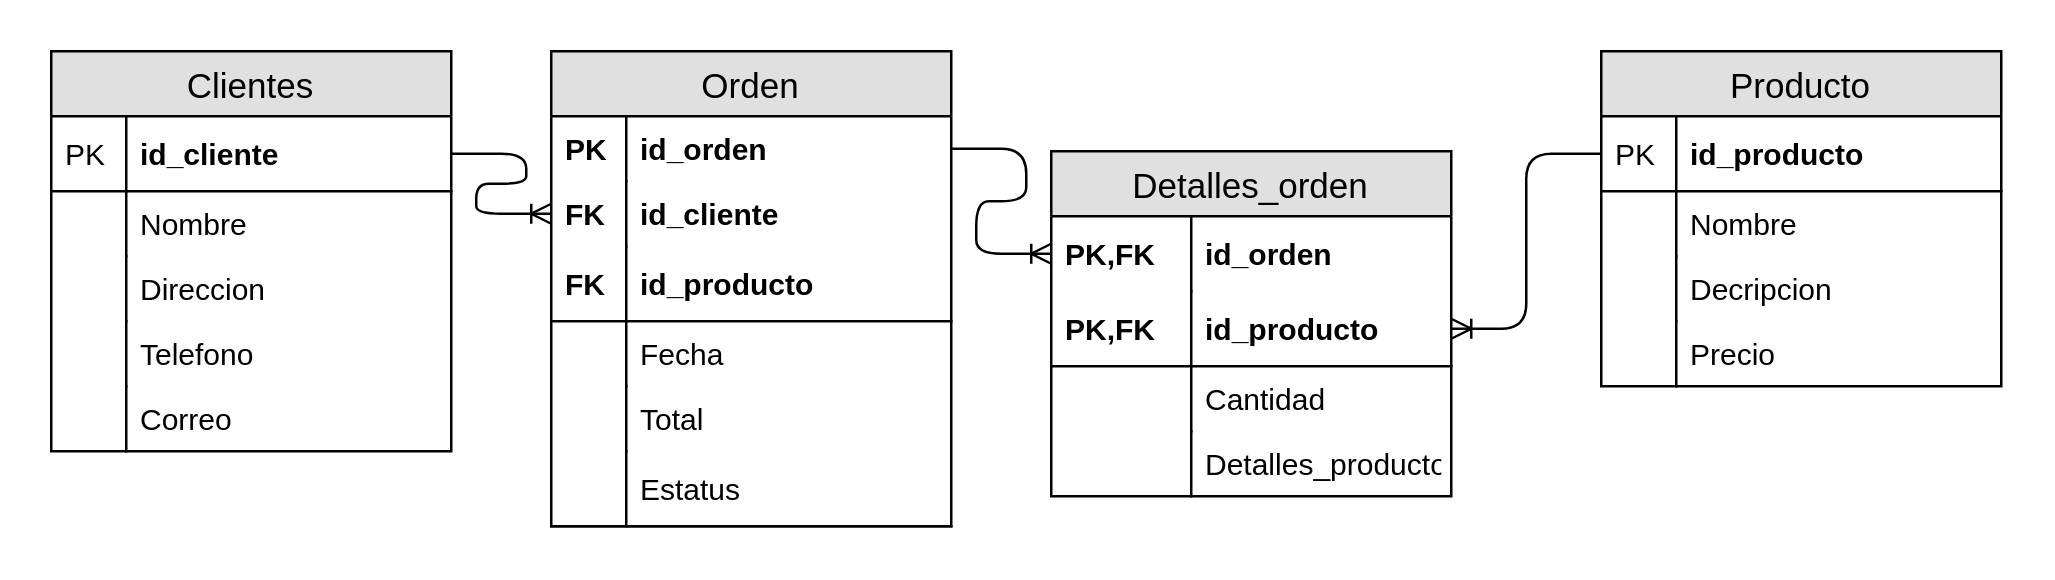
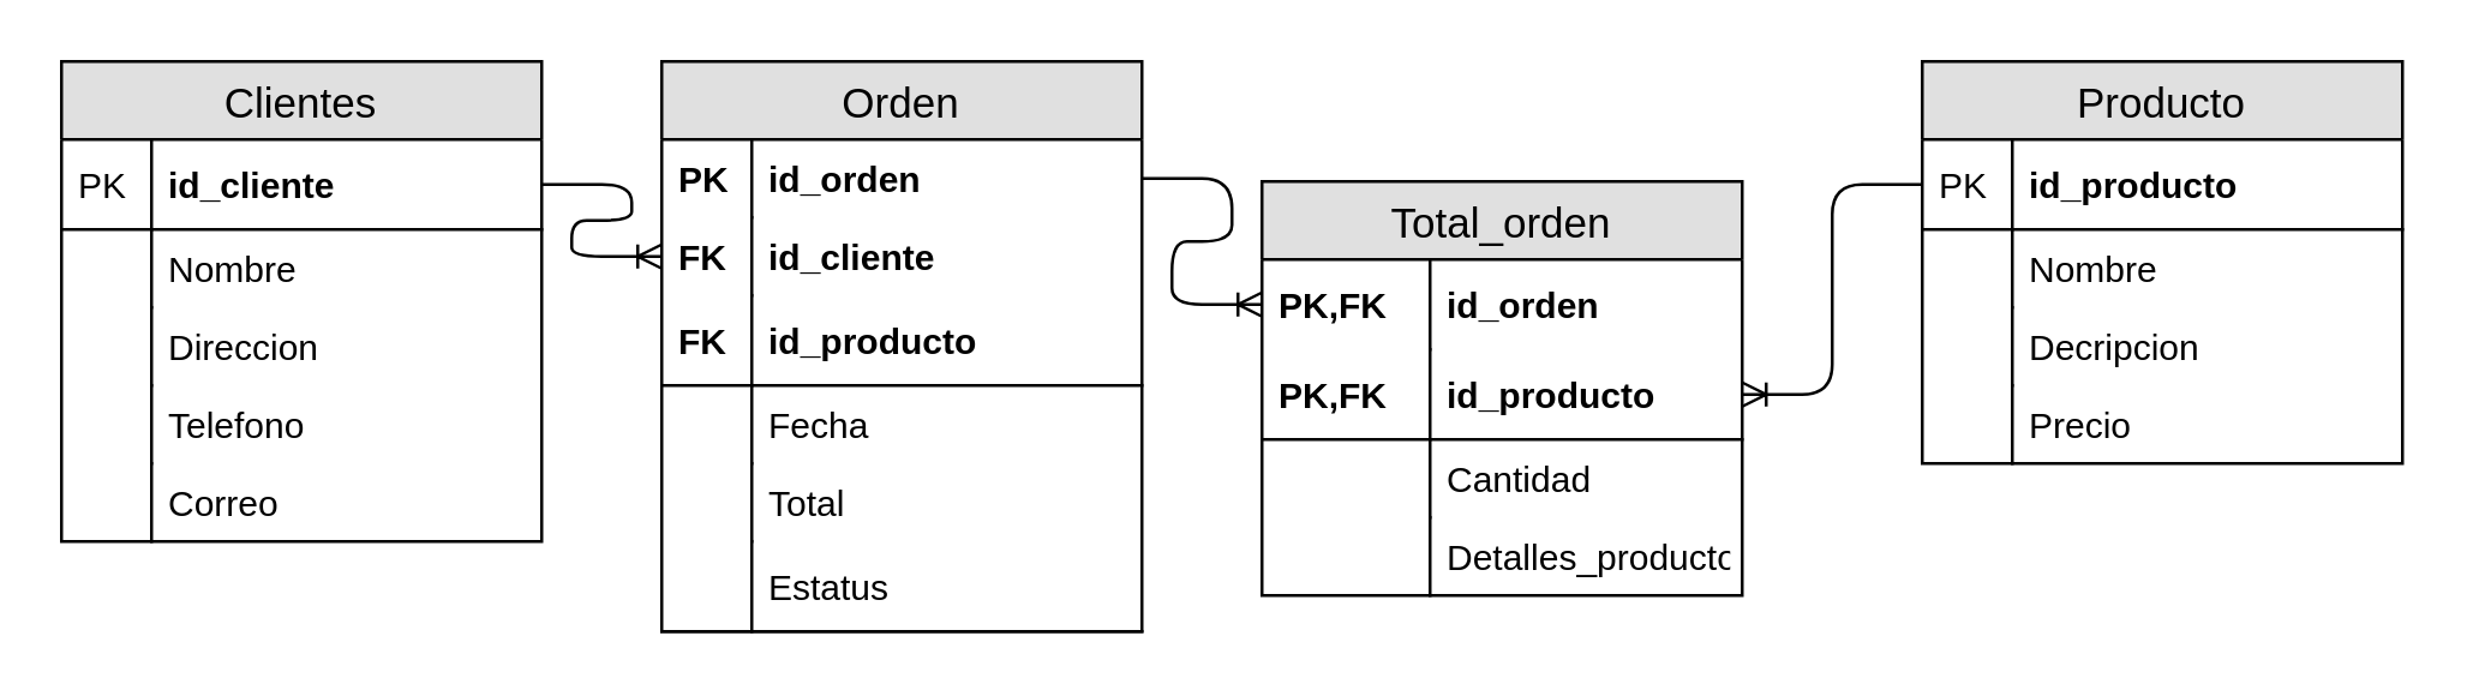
  <mxCell id="0" />
  <mxCell id="1" parent="0" />
  <mxCell id="2" value="Clientes" style="swimlane;fontStyle=0;childLayout=stackLayout;horizontal=1;startSize=26;fillColor=#e0e0e0;horizontalStack=0;resizeParent=1;resizeParentMax=0;resizeLast=0;collapsible=1;marginBottom=0;swimlaneFillColor=#ffffff;align=center;fontSize=14;" parent="1" vertex="1"><mxGeometry x="20" y="20" width="160" height="160" as="geometry" /></mxCell>
  <mxCell id="3" value="id_cliente" style="shape=partialRectangle;top=0;left=0;right=0;bottom=1;align=left;verticalAlign=middle;fillColor=none;spacingLeft=34;spacingRight=4;overflow=hidden;rotatable=0;points=[[0,0.5],[1,0.5]];portConstraint=eastwest;dropTarget=0;fontStyle=1;fontSize=12;" parent="2" vertex="1"><mxGeometry y="26" width="160" height="30" as="geometry" /></mxCell>
  <mxCell id="4" value="PK" style="shape=partialRectangle;top=0;left=0;bottom=0;fillColor=none;align=left;verticalAlign=middle;spacingLeft=4;spacingRight=4;overflow=hidden;rotatable=0;points=[];portConstraint=eastwest;part=1;fontSize=12;" parent="3" vertex="1" connectable="0"><mxGeometry width="30" height="30" as="geometry" /></mxCell>
  <mxCell id="5" value="Nombre" style="shape=partialRectangle;top=0;left=0;right=0;bottom=0;align=left;verticalAlign=top;fillColor=none;spacingLeft=34;spacingRight=4;overflow=hidden;rotatable=0;points=[[0,0.5],[1,0.5]];portConstraint=eastwest;dropTarget=0;fontSize=12;" parent="2" vertex="1"><mxGeometry y="56" width="160" height="26" as="geometry" /></mxCell>
  <mxCell id="6" value="" style="shape=partialRectangle;top=0;left=0;bottom=0;fillColor=none;align=left;verticalAlign=top;spacingLeft=4;spacingRight=4;overflow=hidden;rotatable=0;points=[];portConstraint=eastwest;part=1;fontSize=12;" parent="5" vertex="1" connectable="0"><mxGeometry width="30" height="26" as="geometry" /></mxCell>
  <mxCell id="7" value="Direccion" style="shape=partialRectangle;top=0;left=0;right=0;bottom=0;align=left;verticalAlign=top;fillColor=none;spacingLeft=34;spacingRight=4;overflow=hidden;rotatable=0;points=[[0,0.5],[1,0.5]];portConstraint=eastwest;dropTarget=0;fontSize=12;" parent="2" vertex="1"><mxGeometry y="82" width="160" height="26" as="geometry" /></mxCell>
  <mxCell id="8" value="" style="shape=partialRectangle;top=0;left=0;bottom=0;fillColor=none;align=left;verticalAlign=top;spacingLeft=4;spacingRight=4;overflow=hidden;rotatable=0;points=[];portConstraint=eastwest;part=1;fontSize=12;" parent="7" vertex="1" connectable="0"><mxGeometry width="30" height="26" as="geometry" /></mxCell>
  <mxCell id="9" value="Telefono" style="shape=partialRectangle;top=0;left=0;right=0;bottom=0;align=left;verticalAlign=top;fillColor=none;spacingLeft=34;spacingRight=4;overflow=hidden;rotatable=0;points=[[0,0.5],[1,0.5]];portConstraint=eastwest;dropTarget=0;fontSize=12;" parent="2" vertex="1"><mxGeometry y="108" width="160" height="26" as="geometry" /></mxCell>
  <mxCell id="10" value="" style="shape=partialRectangle;top=0;left=0;bottom=0;fillColor=none;align=left;verticalAlign=top;spacingLeft=4;spacingRight=4;overflow=hidden;rotatable=0;points=[];portConstraint=eastwest;part=1;fontSize=12;" parent="9" vertex="1" connectable="0"><mxGeometry width="30" height="26" as="geometry" /></mxCell>
  <mxCell id="11" value="Correo" style="shape=partialRectangle;top=0;left=0;right=0;bottom=0;align=left;verticalAlign=top;fillColor=none;spacingLeft=34;spacingRight=4;overflow=hidden;rotatable=0;points=[[0,0.5],[1,0.5]];portConstraint=eastwest;dropTarget=0;fontSize=12;" parent="2" vertex="1"><mxGeometry y="134" width="160" height="26" as="geometry" /></mxCell>
  <mxCell id="12" value="" style="shape=partialRectangle;top=0;left=0;bottom=0;fillColor=none;align=left;verticalAlign=top;spacingLeft=4;spacingRight=4;overflow=hidden;rotatable=0;points=[];portConstraint=eastwest;part=1;fontSize=12;" parent="11" vertex="1" connectable="0"><mxGeometry width="30" height="26" as="geometry" /></mxCell>
  <mxCell id="13" value="Orden" style="swimlane;fontStyle=0;childLayout=stackLayout;horizontal=1;startSize=26;fillColor=#e0e0e0;horizontalStack=0;resizeParent=1;resizeParentMax=0;resizeLast=0;collapsible=1;marginBottom=0;swimlaneFillColor=#ffffff;align=center;fontSize=14;" parent="1" vertex="1"><mxGeometry x="220" y="20" width="160" height="190" as="geometry" /></mxCell>
  <mxCell id="14" value="id_orden" style="shape=partialRectangle;top=0;left=0;right=0;bottom=0;align=left;verticalAlign=top;fillColor=none;spacingLeft=34;spacingRight=4;overflow=hidden;rotatable=0;points=[[0,0.5],[1,0.5]];portConstraint=eastwest;dropTarget=0;fontSize=12;fontStyle=1" parent="13" vertex="1"><mxGeometry y="26" width="160" height="26" as="geometry" /></mxCell>
  <mxCell id="15" value="PK" style="shape=partialRectangle;top=0;left=0;bottom=0;fillColor=none;align=left;verticalAlign=top;spacingLeft=4;spacingRight=4;overflow=hidden;rotatable=0;points=[];portConstraint=eastwest;part=1;fontSize=12;fontStyle=1" parent="14" vertex="1" connectable="0"><mxGeometry width="30" height="26" as="geometry" /></mxCell>
  <mxCell id="16" value="id_cliente" style="shape=partialRectangle;top=0;left=0;right=0;bottom=0;align=left;verticalAlign=top;fillColor=none;spacingLeft=34;spacingRight=4;overflow=hidden;rotatable=0;points=[[0,0.5],[1,0.5]];portConstraint=eastwest;dropTarget=0;fontSize=12;fontStyle=1" parent="13" vertex="1"><mxGeometry y="52" width="160" height="26" as="geometry" /></mxCell>
  <mxCell id="17" value="FK" style="shape=partialRectangle;top=0;left=0;bottom=0;fillColor=none;align=left;verticalAlign=top;spacingLeft=4;spacingRight=4;overflow=hidden;rotatable=0;points=[];portConstraint=eastwest;part=1;fontSize=12;fontStyle=1" parent="16" vertex="1" connectable="0"><mxGeometry width="30" height="26" as="geometry" /></mxCell>
  <mxCell id="18" value="id_producto" style="shape=partialRectangle;top=0;left=0;right=0;bottom=1;align=left;verticalAlign=middle;fillColor=none;spacingLeft=34;spacingRight=4;overflow=hidden;rotatable=0;points=[[0,0.5],[1,0.5]];portConstraint=eastwest;dropTarget=0;fontStyle=1;fontSize=12;" parent="13" vertex="1"><mxGeometry y="78" width="160" height="30" as="geometry" /></mxCell>
  <mxCell id="19" value="FK" style="shape=partialRectangle;top=0;left=0;bottom=0;fillColor=none;align=left;verticalAlign=middle;spacingLeft=4;spacingRight=4;overflow=hidden;rotatable=0;points=[];portConstraint=eastwest;part=1;fontSize=12;fontStyle=1" parent="18" vertex="1" connectable="0"><mxGeometry width="30" height="30" as="geometry" /></mxCell>
  <mxCell id="20" value="Fecha" style="shape=partialRectangle;top=0;left=0;right=0;bottom=0;align=left;verticalAlign=top;fillColor=none;spacingLeft=34;spacingRight=4;overflow=hidden;rotatable=0;points=[[0,0.5],[1,0.5]];portConstraint=eastwest;dropTarget=0;fontSize=12;" parent="13" vertex="1"><mxGeometry y="108" width="160" height="26" as="geometry" /></mxCell>
  <mxCell id="21" value="" style="shape=partialRectangle;top=0;left=0;bottom=0;fillColor=none;align=left;verticalAlign=top;spacingLeft=4;spacingRight=4;overflow=hidden;rotatable=0;points=[];portConstraint=eastwest;part=1;fontSize=12;" parent="20" vertex="1" connectable="0"><mxGeometry width="30" height="26" as="geometry" /></mxCell>
  <mxCell id="22" value="Total" style="shape=partialRectangle;top=0;left=0;right=0;bottom=0;align=left;verticalAlign=top;fillColor=none;spacingLeft=34;spacingRight=4;overflow=hidden;rotatable=0;points=[[0,0.5],[1,0.5]];portConstraint=eastwest;dropTarget=0;fontSize=12;" parent="13" vertex="1"><mxGeometry y="134" width="160" height="26" as="geometry" /></mxCell>
  <mxCell id="23" value="" style="shape=partialRectangle;top=0;left=0;bottom=0;fillColor=none;align=left;verticalAlign=top;spacingLeft=4;spacingRight=4;overflow=hidden;rotatable=0;points=[];portConstraint=eastwest;part=1;fontSize=12;" parent="22" vertex="1" connectable="0"><mxGeometry width="30" height="26" as="geometry" /></mxCell>
  <mxCell id="24" value="Estatus" style="shape=partialRectangle;top=0;left=0;right=0;bottom=1;align=left;verticalAlign=middle;fillColor=none;spacingLeft=34;spacingRight=4;overflow=hidden;rotatable=0;points=[[0,0.5],[1,0.5]];portConstraint=eastwest;dropTarget=0;fontStyle=0;fontSize=12;" parent="13" vertex="1"><mxGeometry y="160" width="160" height="30" as="geometry" /></mxCell>
  <mxCell id="25" value="" style="shape=partialRectangle;top=0;left=0;bottom=0;fillColor=none;align=left;verticalAlign=middle;spacingLeft=4;spacingRight=4;overflow=hidden;rotatable=0;points=[];portConstraint=eastwest;part=1;fontSize=12;fontStyle=1" parent="24" vertex="1" connectable="0"><mxGeometry width="30" height="30" as="geometry" /></mxCell>
  <mxCell id="26" value="Producto" style="swimlane;fontStyle=0;childLayout=stackLayout;horizontal=1;startSize=26;fillColor=#e0e0e0;horizontalStack=0;resizeParent=1;resizeParentMax=0;resizeLast=0;collapsible=1;marginBottom=0;swimlaneFillColor=#ffffff;align=center;fontSize=14;" parent="1" vertex="1"><mxGeometry x="640" y="20" width="160" height="134" as="geometry" /></mxCell>
  <mxCell id="27" value="id_producto" style="shape=partialRectangle;top=0;left=0;right=0;bottom=1;align=left;verticalAlign=middle;fillColor=none;spacingLeft=34;spacingRight=4;overflow=hidden;rotatable=0;points=[[0,0.5],[1,0.5]];portConstraint=eastwest;dropTarget=0;fontStyle=1;fontSize=12;" parent="26" vertex="1"><mxGeometry y="26" width="160" height="30" as="geometry" /></mxCell>
  <mxCell id="28" value="PK" style="shape=partialRectangle;top=0;left=0;bottom=0;fillColor=none;align=left;verticalAlign=middle;spacingLeft=4;spacingRight=4;overflow=hidden;rotatable=0;points=[];portConstraint=eastwest;part=1;fontSize=12;" parent="27" vertex="1" connectable="0"><mxGeometry width="30" height="30" as="geometry" /></mxCell>
  <mxCell id="29" value="Nombre" style="shape=partialRectangle;top=0;left=0;right=0;bottom=0;align=left;verticalAlign=top;fillColor=none;spacingLeft=34;spacingRight=4;overflow=hidden;rotatable=0;points=[[0,0.5],[1,0.5]];portConstraint=eastwest;dropTarget=0;fontSize=12;" parent="26" vertex="1"><mxGeometry y="56" width="160" height="26" as="geometry" /></mxCell>
  <mxCell id="30" value="" style="shape=partialRectangle;top=0;left=0;bottom=0;fillColor=none;align=left;verticalAlign=top;spacingLeft=4;spacingRight=4;overflow=hidden;rotatable=0;points=[];portConstraint=eastwest;part=1;fontSize=12;" parent="29" vertex="1" connectable="0"><mxGeometry width="30" height="26" as="geometry" /></mxCell>
  <mxCell id="31" value="Decripcion" style="shape=partialRectangle;top=0;left=0;right=0;bottom=0;align=left;verticalAlign=top;fillColor=none;spacingLeft=34;spacingRight=4;overflow=hidden;rotatable=0;points=[[0,0.5],[1,0.5]];portConstraint=eastwest;dropTarget=0;fontSize=12;" parent="26" vertex="1"><mxGeometry y="82" width="160" height="26" as="geometry" /></mxCell>
  <mxCell id="32" value="" style="shape=partialRectangle;top=0;left=0;bottom=0;fillColor=none;align=left;verticalAlign=top;spacingLeft=4;spacingRight=4;overflow=hidden;rotatable=0;points=[];portConstraint=eastwest;part=1;fontSize=12;" parent="31" vertex="1" connectable="0"><mxGeometry width="30" height="26" as="geometry" /></mxCell>
  <mxCell id="33" value="Precio" style="shape=partialRectangle;top=0;left=0;right=0;bottom=0;align=left;verticalAlign=top;fillColor=none;spacingLeft=34;spacingRight=4;overflow=hidden;rotatable=0;points=[[0,0.5],[1,0.5]];portConstraint=eastwest;dropTarget=0;fontSize=12;" parent="26" vertex="1"><mxGeometry y="108" width="160" height="26" as="geometry" /></mxCell>
  <mxCell id="34" value="" style="shape=partialRectangle;top=0;left=0;bottom=0;fillColor=none;align=left;verticalAlign=top;spacingLeft=4;spacingRight=4;overflow=hidden;rotatable=0;points=[];portConstraint=eastwest;part=1;fontSize=12;" parent="33" vertex="1" connectable="0"><mxGeometry width="30" height="26" as="geometry" /></mxCell>
- <mxCell id="35" value="Detalles_orden" style="swimlane;fontStyle=0;childLayout=stackLayout;horizontal=1;startSize=26;fillColor=#e0e0e0;horizontalStack=0;resizeParent=1;resizeParentMax=0;resizeLast=0;collapsible=1;marginBottom=0;swimlaneFillColor=#ffffff;align=center;fontSize=14;" parent="1" vertex="1"><mxGeometry x="420" y="60" width="160" height="138" as="geometry" /></mxCell>
+ <mxCell id="35" value="Total_orden" style="swimlane;fontStyle=0;childLayout=stackLayout;horizontal=1;startSize=26;fillColor=#e0e0e0;horizontalStack=0;resizeParent=1;resizeParentMax=0;resizeLast=0;collapsible=1;marginBottom=0;swimlaneFillColor=#ffffff;align=center;fontSize=14;" parent="1" vertex="1"><mxGeometry x="420" y="60" width="160" height="138" as="geometry" /></mxCell>
  <mxCell id="36" value="id_orden" style="shape=partialRectangle;top=0;left=0;right=0;bottom=0;align=left;verticalAlign=middle;fillColor=none;spacingLeft=60;spacingRight=4;overflow=hidden;rotatable=0;points=[[0,0.5],[1,0.5]];portConstraint=eastwest;dropTarget=0;fontStyle=1;fontSize=12;" parent="35" vertex="1"><mxGeometry y="26" width="160" height="30" as="geometry" /></mxCell>
  <mxCell id="37" value="PK,FK" style="shape=partialRectangle;fontStyle=1;top=0;left=0;bottom=0;fillColor=none;align=left;verticalAlign=middle;spacingLeft=4;spacingRight=4;overflow=hidden;rotatable=0;points=[];portConstraint=eastwest;part=1;fontSize=12;" parent="36" vertex="1" connectable="0"><mxGeometry width="56" height="30" as="geometry" /></mxCell>
  <mxCell id="38" value="id_producto" style="shape=partialRectangle;top=0;left=0;right=0;bottom=1;align=left;verticalAlign=middle;fillColor=none;spacingLeft=60;spacingRight=4;overflow=hidden;rotatable=0;points=[[0,0.5],[1,0.5]];portConstraint=eastwest;dropTarget=0;fontStyle=1;fontSize=12;" parent="35" vertex="1"><mxGeometry y="56" width="160" height="30" as="geometry" /></mxCell>
  <mxCell id="39" value="PK,FK" style="shape=partialRectangle;fontStyle=1;top=0;left=0;bottom=0;fillColor=none;align=left;verticalAlign=middle;spacingLeft=4;spacingRight=4;overflow=hidden;rotatable=0;points=[];portConstraint=eastwest;part=1;fontSize=12;" parent="38" vertex="1" connectable="0"><mxGeometry width="56" height="30" as="geometry" /></mxCell>
  <mxCell id="40" value="Cantidad" style="shape=partialRectangle;top=0;left=0;right=0;bottom=0;align=left;verticalAlign=top;fillColor=none;spacingLeft=60;spacingRight=4;overflow=hidden;rotatable=0;points=[[0,0.5],[1,0.5]];portConstraint=eastwest;dropTarget=0;fontSize=12;" parent="35" vertex="1"><mxGeometry y="86" width="160" height="26" as="geometry" /></mxCell>
  <mxCell id="41" value="" style="shape=partialRectangle;top=0;left=0;bottom=0;fillColor=none;align=left;verticalAlign=top;spacingLeft=4;spacingRight=4;overflow=hidden;rotatable=0;points=[];portConstraint=eastwest;part=1;fontSize=12;" parent="40" vertex="1" connectable="0"><mxGeometry width="56" height="26" as="geometry" /></mxCell>
  <mxCell id="42" value="Detalles_productos" style="shape=partialRectangle;top=0;left=0;right=0;bottom=0;align=left;verticalAlign=top;fillColor=none;spacingLeft=60;spacingRight=4;overflow=hidden;rotatable=0;points=[[0,0.5],[1,0.5]];portConstraint=eastwest;dropTarget=0;fontSize=12;" parent="35" vertex="1"><mxGeometry y="112" width="160" height="26" as="geometry" /></mxCell>
  <mxCell id="43" value="" style="shape=partialRectangle;top=0;left=0;bottom=0;fillColor=none;align=left;verticalAlign=top;spacingLeft=4;spacingRight=4;overflow=hidden;rotatable=0;points=[];portConstraint=eastwest;part=1;fontSize=12;" parent="42" vertex="1" connectable="0"><mxGeometry width="56" height="26" as="geometry" /></mxCell>
  <mxCell id="44" value="" style="edgeStyle=entityRelationEdgeStyle;fontSize=12;html=1;endArrow=ERoneToMany;exitX=1;exitY=0.5;exitDx=0;exitDy=0;entryX=0;entryY=0.5;entryDx=0;entryDy=0;" parent="1" source="3" target="16" edge="1"><mxGeometry width="100" height="100" relative="1" as="geometry"><mxPoint x="340" y="220" as="sourcePoint" /><mxPoint x="440" y="120" as="targetPoint" /></mxGeometry></mxCell>
  <mxCell id="45" value="" style="edgeStyle=entityRelationEdgeStyle;fontSize=12;html=1;endArrow=ERoneToMany;exitX=1;exitY=0.5;exitDx=0;exitDy=0;entryX=0;entryY=0.5;entryDx=0;entryDy=0;" parent="1" source="14" target="36" edge="1"><mxGeometry width="100" height="100" relative="1" as="geometry"><mxPoint x="190" y="71" as="sourcePoint" /><mxPoint x="460" y="59" as="targetPoint" /></mxGeometry></mxCell>
  <mxCell id="46" value="" style="edgeStyle=entityRelationEdgeStyle;fontSize=12;html=1;endArrow=ERoneToMany;" parent="1" source="27" target="38" edge="1"><mxGeometry width="100" height="100" relative="1" as="geometry"><mxPoint x="410" y="69" as="sourcePoint" /><mxPoint x="470" y="71" as="targetPoint" /></mxGeometry></mxCell>
